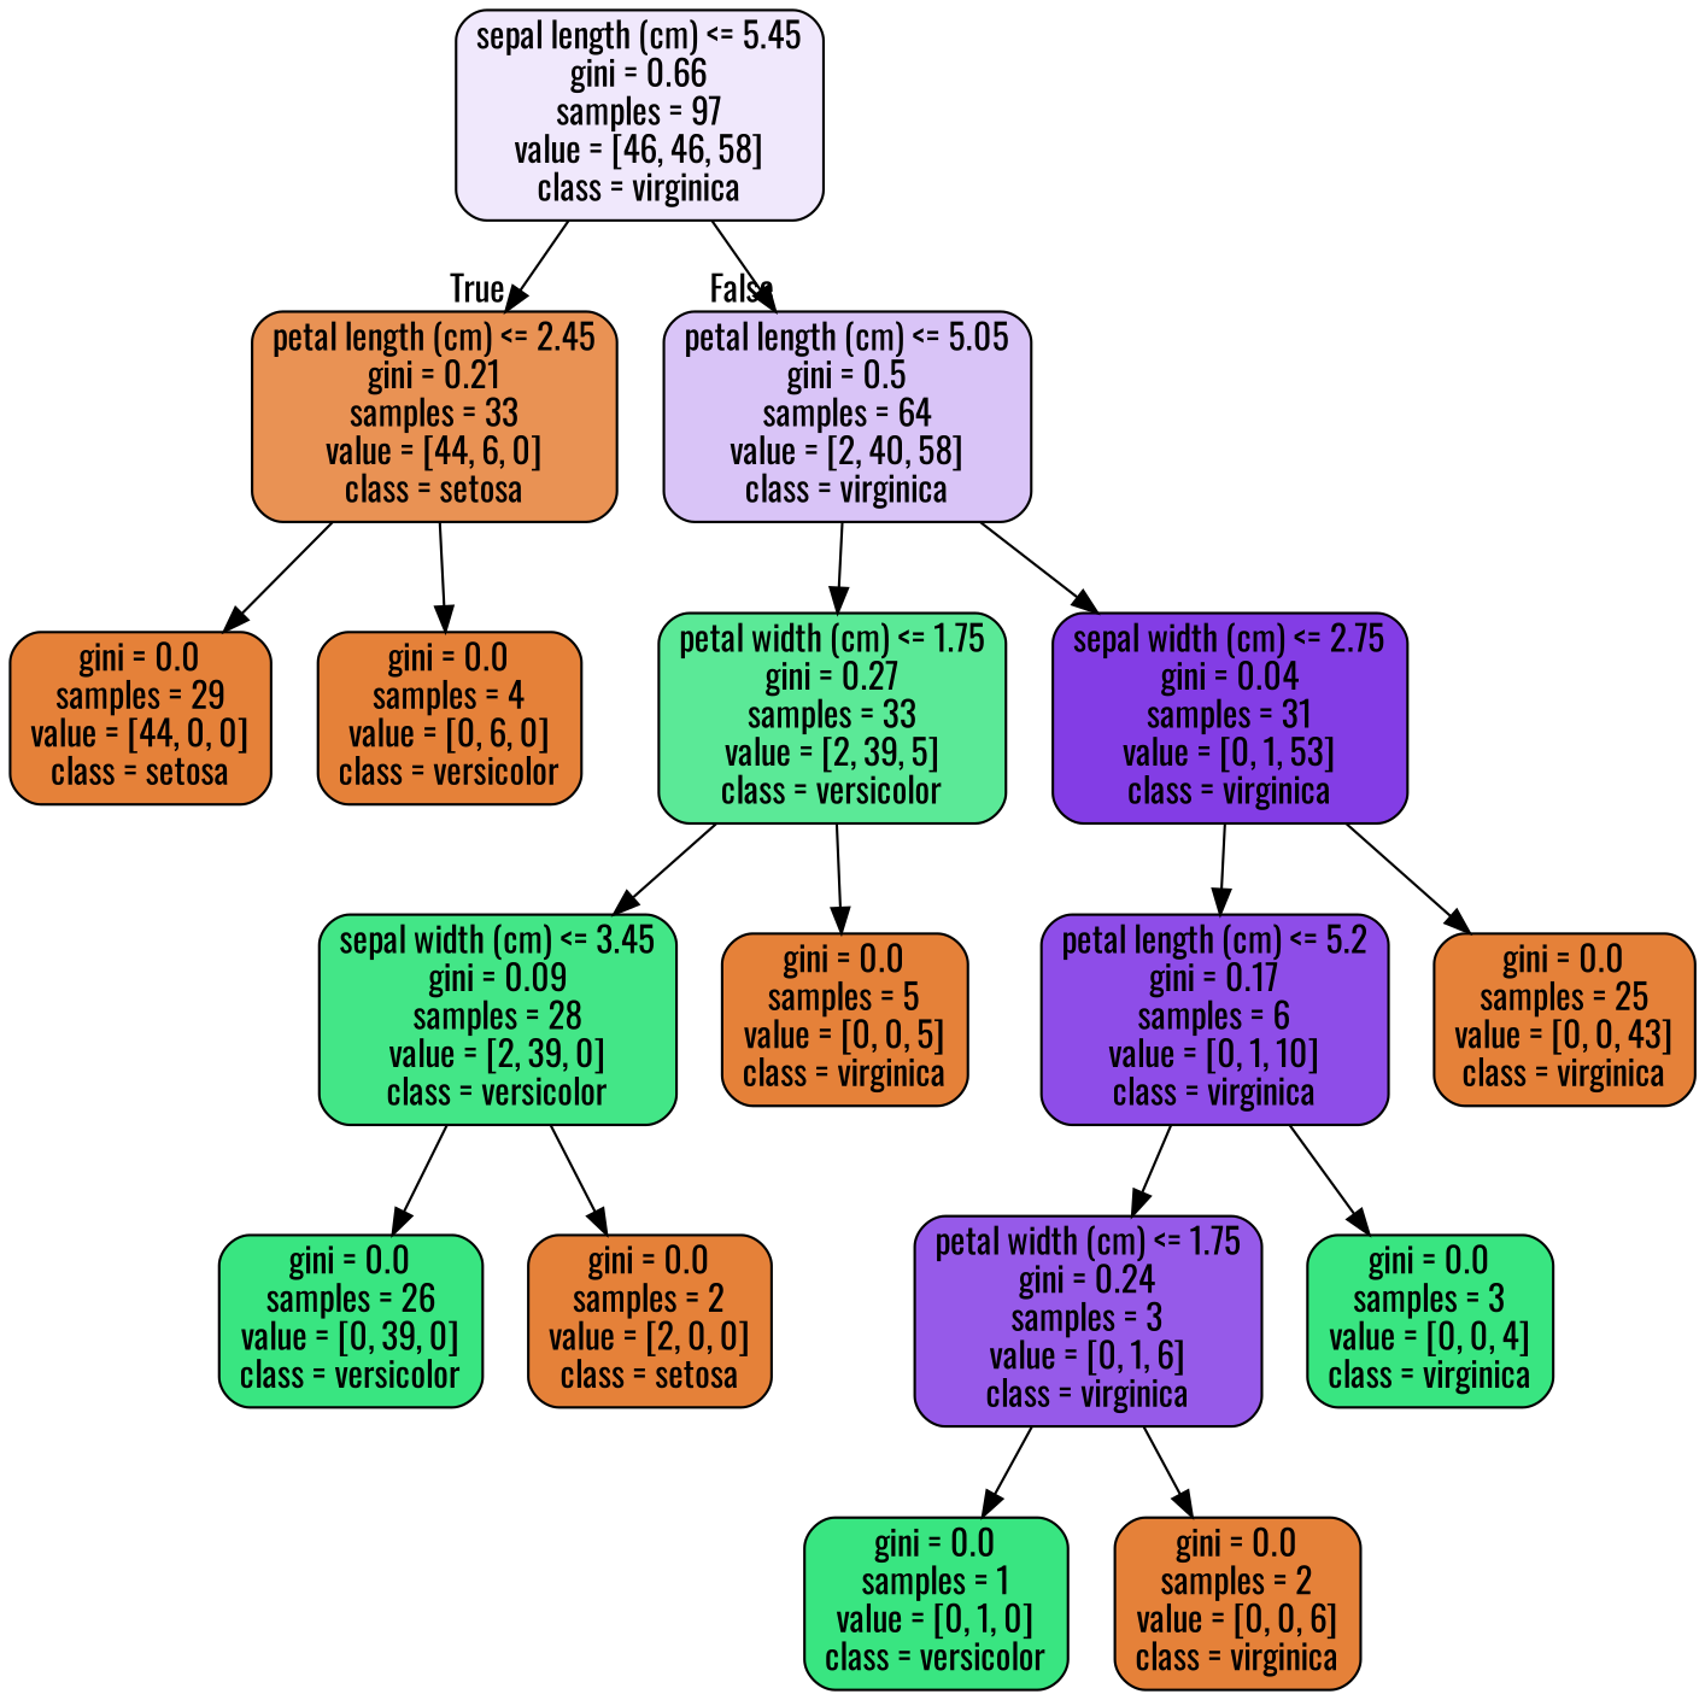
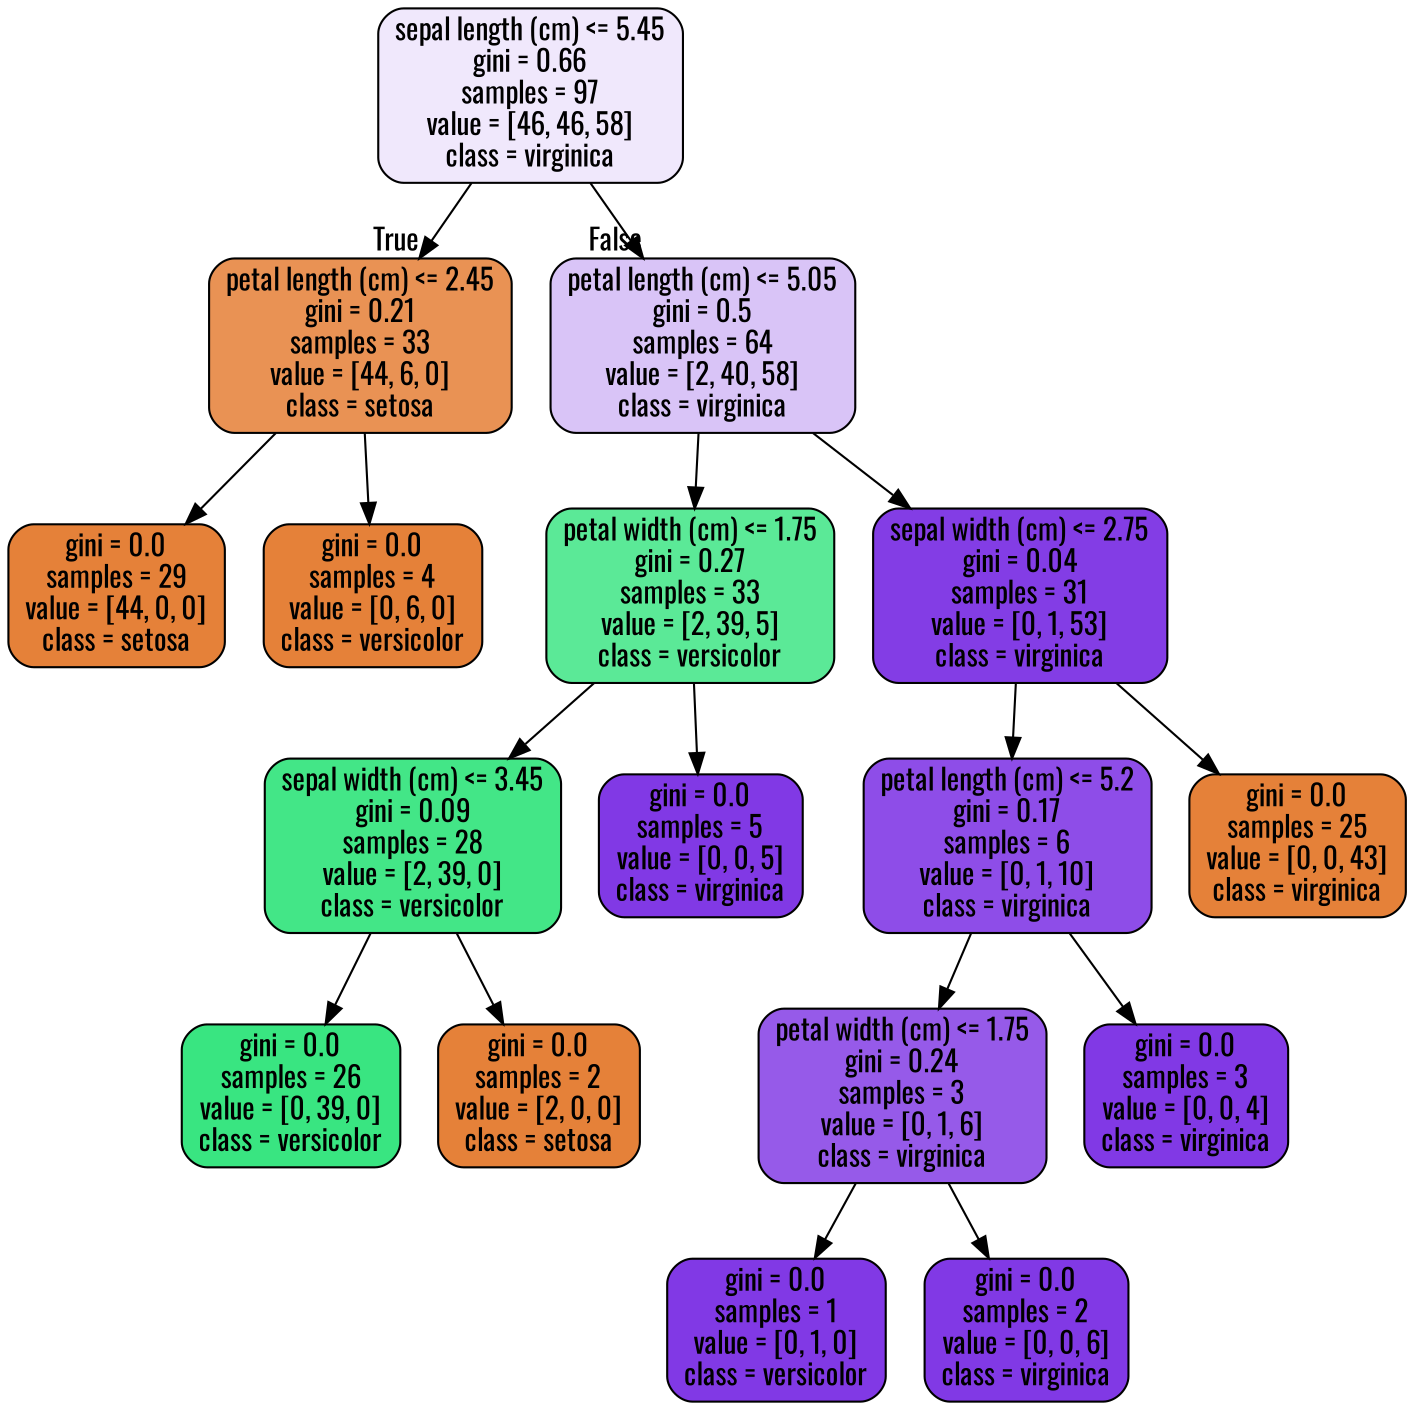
  digraph {
    fontname=Oswald
    node [color=black fillcolor="#e58139" fontname=Oswald shape=box style="filled, rounded"]
    edge [fontname=Oswald]
    n1 [fillcolor="#f0e8fc" label="sepal length (cm) <= 5.45\ngini = 0.66\nsamples = 97\nvalue = [46, 46, 58]\nclass = virginica"]
    n2 [fillcolor="#e99254" label="petal length (cm) <= 2.45\ngini = 0.21\nsamples = 33\nvalue = [44, 6, 0]\nclass = setosa"]
    n3 [fillcolor="#d9c4f7" label="petal length (cm) <= 5.05\ngini = 0.5\nsamples = 64\nvalue = [2, 40, 58]\nclass = virginica"]
    n4 [label="gini = 0.0\nsamples = 29\nvalue = [44, 0, 0]\nclass = setosa"]
    n5 [label="gini = 0.0\nsamples = 4\nvalue = [0, 6, 0]\nclass = versicolor"]
    n6 [fillcolor="#5be997" label="petal width (cm) <= 1.75\ngini = 0.27\nsamples = 33\nvalue = [2, 39, 5]\nclass = versicolor"]
    n7 [fillcolor="#833de5" label="sepal width (cm) <= 2.75\ngini = 0.04\nsamples = 31\nvalue = [0, 1, 53]\nclass = virginica"]
    n8 [fillcolor="#43e687" label="sepal width (cm) <= 3.45\ngini = 0.09\nsamples = 28\nvalue = [2, 39, 0]\nclass = versicolor"]
-   n9 [label="gini = 0.0\nsamples = 5\nvalue = [0, 0, 5]\nclass = virginica"]
+   n9 [fillcolor="#8139e5" label="gini = 0.0\nsamples = 5\nvalue = [0, 0, 5]\nclass = virginica"]
    n10 [fillcolor="#8e4de8" label="petal length (cm) <= 5.2\ngini = 0.17\nsamples = 6\nvalue = [0, 1, 10]\nclass = virginica"]
    n11 [label="gini = 0.0\nsamples = 25\nvalue = [0, 0, 43]\nclass = virginica"]
    n12 [fillcolor="#39e581" label="gini = 0.0\nsamples = 26\nvalue = [0, 39, 0]\nclass = versicolor"]
    n13 [label="gini = 0.0\nsamples = 2\nvalue = [2, 0, 0]\nclass = setosa"]
    n14 [fillcolor="#965ae9" label="petal width (cm) <= 1.75\ngini = 0.24\nsamples = 3\nvalue = [0, 1, 6]\nclass = virginica"]
-   n15 [fillcolor="#39e581" label="gini = 0.0\nsamples = 3\nvalue = [0, 0, 4]\nclass = virginica"]
-   n16 [fillcolor="#39e581" label="gini = 0.0\nsamples = 1\nvalue = [0, 1, 0]\nclass = versicolor"]
-   n17 [label="gini = 0.0\nsamples = 2\nvalue = [0, 0, 6]\nclass = virginica"]
+   n15 [fillcolor="#8139e5" label="gini = 0.0\nsamples = 3\nvalue = [0, 0, 4]\nclass = virginica"]
+   n16 [fillcolor="#8139e5" label="gini = 0.0\nsamples = 1\nvalue = [0, 1, 0]\nclass = versicolor"]
+   n17 [fillcolor="#8139e5" label="gini = 0.0\nsamples = 2\nvalue = [0, 0, 6]\nclass = virginica"]
    n1 -> n2 [headlabel=True labelangle=45 labeldistance=2.5]
    n1 -> n3 [headlabel=False labelangle=-45 labeldistance=2.5]
    n2 -> n4
    n2 -> n5
    n3 -> n6
    n3 -> n7
    n6 -> n8
    n6 -> n9
    n7 -> n10
    n7 -> n11
    n8 -> n12
    n8 -> n13
    n10 -> n14
    n10 -> n15
    n14 -> n16
    n14 -> n17
  }
